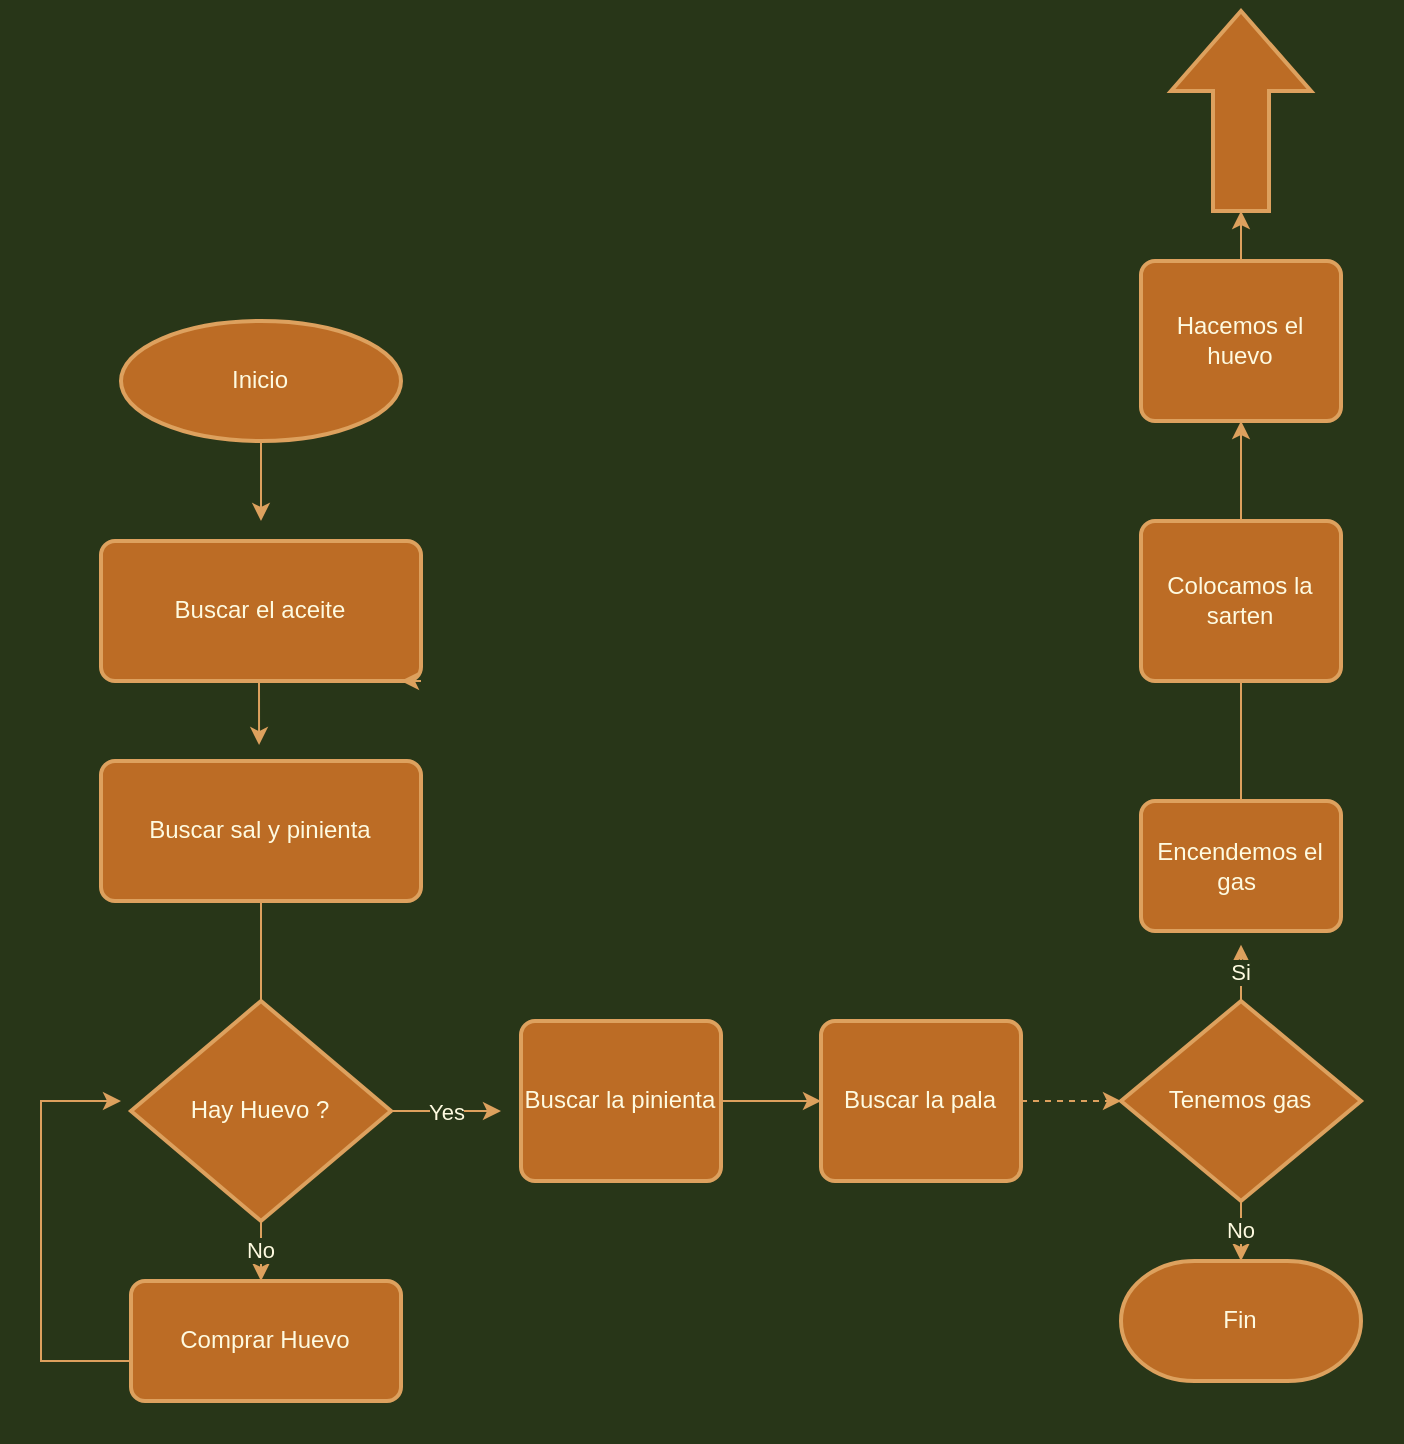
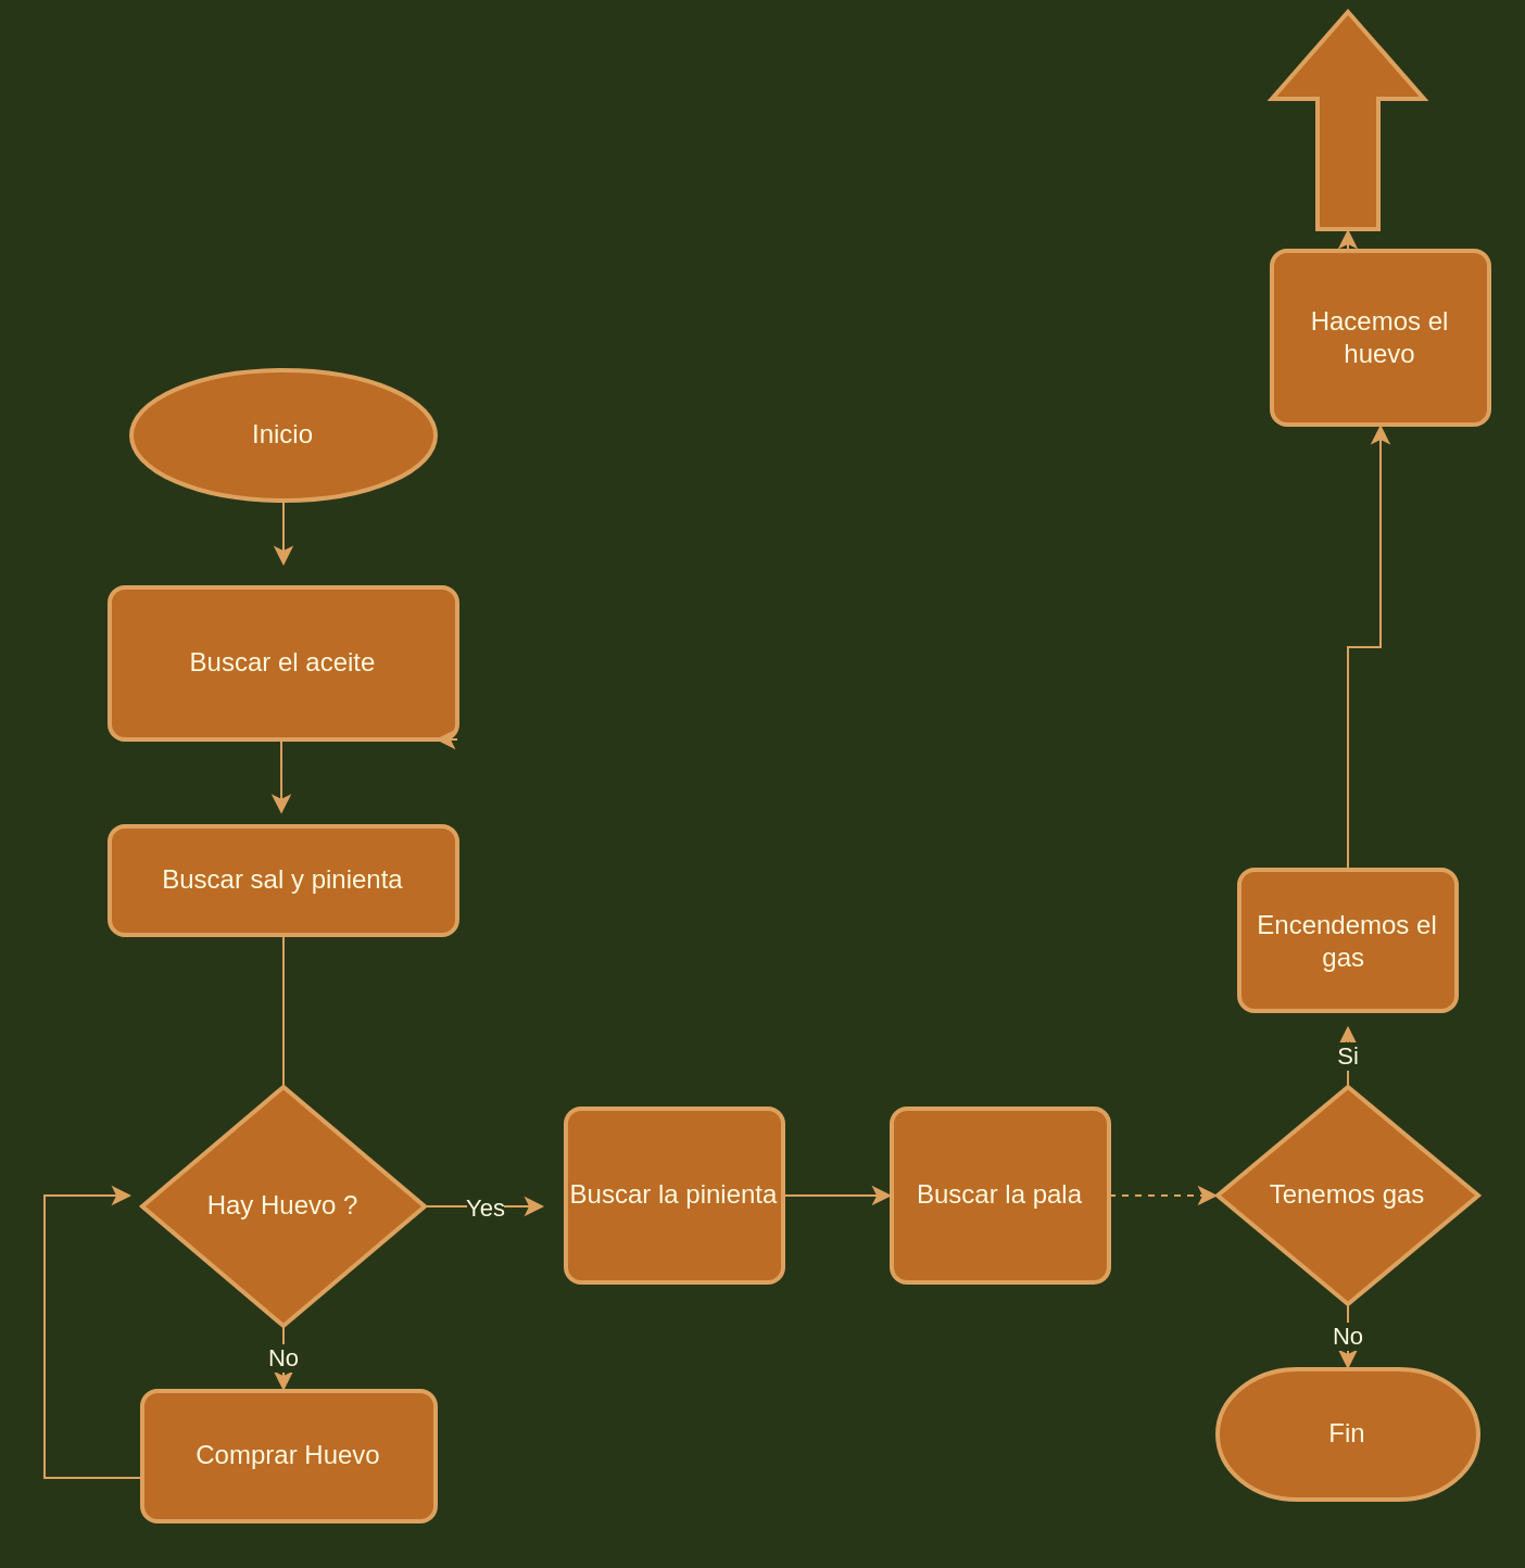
  <mxCell id="0" />
  <mxCell id="1" parent="0" />
  <mxCell id="2" style="edgeStyle=orthogonalEdgeStyle;rounded=0;orthogonalLoop=1;jettySize=auto;html=1;exitX=0.5;exitY=1;exitDx=0;exitDy=0;exitPerimeter=0;strokeColor=#DDA15E;fontColor=#FEFAE0;labelBackgroundColor=#283618;" parent="1" source="3" edge="1"><mxGeometry relative="1" as="geometry"><mxPoint x="130" y="260" as="targetPoint" /></mxGeometry></mxCell>
- <mxCell id="3" value="Inicio" style="strokeWidth=2;html=1;shape=mxgraph.flowchart.start_1;whiteSpace=wrap;fillColor=#BC6C25;strokeColor=#DDA15E;fontColor=#FEFAE0;" parent="1" vertex="1"><mxGeometry x="60" y="160" width="140" height="60" as="geometry" /></mxCell>
+ <mxCell id="3" value="Inicio" style="strokeWidth=2;html=1;shape=mxgraph.flowchart.start_1;whiteSpace=wrap;fillColor=#BC6C25;strokeColor=#DDA15E;fontColor=#FEFAE0;" parent="1" vertex="1"><mxGeometry x="60" y="170" width="140" height="60" as="geometry" /></mxCell>
  <mxCell id="4" style="edgeStyle=orthogonalEdgeStyle;rounded=0;orthogonalLoop=1;jettySize=auto;html=1;exitX=0.5;exitY=1;exitDx=0;exitDy=0;entryX=0.494;entryY=-0.114;entryDx=0;entryDy=0;entryPerimeter=0;strokeColor=#DDA15E;fontColor=#FEFAE0;labelBackgroundColor=#283618;" parent="1" source="5" target="7" edge="1"><mxGeometry relative="1" as="geometry" /></mxCell>
  <mxCell id="5" value="Buscar el aceite" style="rounded=1;whiteSpace=wrap;html=1;absoluteArcSize=1;arcSize=14;strokeWidth=2;fillColor=#BC6C25;strokeColor=#DDA15E;fontColor=#FEFAE0;" parent="1" vertex="1"><mxGeometry x="50" y="270" width="160" height="70" as="geometry" /></mxCell>
  <mxCell id="6" style="edgeStyle=orthogonalEdgeStyle;rounded=0;orthogonalLoop=1;jettySize=auto;html=1;exitX=0.5;exitY=1;exitDx=0;exitDy=0;entryX=0.5;entryY=0;entryDx=0;entryDy=0;entryPerimeter=0;strokeColor=#DDA15E;fontColor=#FEFAE0;labelBackgroundColor=#283618;endArrow=none;" parent="1" source="7" target="12" edge="1"><mxGeometry relative="1" as="geometry" /></mxCell>
- <mxCell id="7" value="Buscar sal y pinienta" style="rounded=1;whiteSpace=wrap;html=1;absoluteArcSize=1;arcSize=14;strokeWidth=2;fillColor=#BC6C25;strokeColor=#DDA15E;fontColor=#FEFAE0;" parent="1" vertex="1"><mxGeometry x="50" y="380" width="160" height="70" as="geometry" /></mxCell>
+ <mxCell id="7" value="Buscar sal y pinienta" style="rounded=1;whiteSpace=wrap;html=1;absoluteArcSize=1;arcSize=14;strokeWidth=2;fillColor=#BC6C25;strokeColor=#DDA15E;fontColor=#FEFAE0;" parent="1" vertex="1"><mxGeometry x="50" y="380" width="160" height="50" as="geometry" /></mxCell>
  <mxCell id="8" style="edgeStyle=orthogonalEdgeStyle;rounded=0;orthogonalLoop=1;jettySize=auto;html=1;exitX=1;exitY=1;exitDx=0;exitDy=0;strokeColor=#DDA15E;fontColor=#FEFAE0;labelBackgroundColor=#283618;" parent="1" source="5" edge="1"><mxGeometry relative="1" as="geometry"><mxPoint x="200" y="340" as="targetPoint" /></mxGeometry></mxCell>
  <mxCell id="9" value="Yes" style="edgeStyle=orthogonalEdgeStyle;rounded=0;orthogonalLoop=1;jettySize=auto;html=1;exitX=1;exitY=0.5;exitDx=0;exitDy=0;exitPerimeter=0;strokeColor=#DDA15E;fontColor=#FEFAE0;labelBackgroundColor=#283618;" parent="1" source="12" edge="1"><mxGeometry relative="1" as="geometry"><mxPoint x="250" y="555" as="targetPoint" /></mxGeometry></mxCell>
  <mxCell id="10" value="No" style="edgeStyle=orthogonalEdgeStyle;rounded=0;orthogonalLoop=1;jettySize=auto;html=1;exitX=0.5;exitY=1;exitDx=0;exitDy=0;exitPerimeter=0;strokeColor=#DDA15E;fontColor=#FEFAE0;labelBackgroundColor=#283618;" parent="1" source="12" edge="1"><mxGeometry relative="1" as="geometry"><mxPoint x="130" y="640" as="targetPoint" /></mxGeometry></mxCell>
  <mxCell id="11" style="edgeStyle=orthogonalEdgeStyle;rounded=0;orthogonalLoop=1;jettySize=auto;html=1;strokeColor=#DDA15E;fontColor=#FEFAE0;labelBackgroundColor=#283618;exitX=0;exitY=0.5;exitDx=0;exitDy=0;" parent="1" source="13" edge="1"><mxGeometry relative="1" as="geometry"><mxPoint x="20" y="555" as="sourcePoint" /><mxPoint x="60" y="550" as="targetPoint" /><Array as="points"><mxPoint x="65" y="680" /><mxPoint x="20" y="680" /><mxPoint x="20" y="550" /></Array></mxGeometry></mxCell>
  <mxCell id="12" value="Hay Huevo ?" style="strokeWidth=2;html=1;shape=mxgraph.flowchart.decision;whiteSpace=wrap;fillColor=#BC6C25;strokeColor=#DDA15E;fontColor=#FEFAE0;" parent="1" vertex="1"><mxGeometry x="65" y="500" width="130" height="110" as="geometry" /></mxCell>
  <mxCell id="13" value="Comprar Huevo" style="rounded=1;whiteSpace=wrap;html=1;absoluteArcSize=1;arcSize=14;strokeWidth=2;fillColor=#BC6C25;strokeColor=#DDA15E;fontColor=#FEFAE0;" parent="1" vertex="1"><mxGeometry x="65" y="640" width="135" height="60" as="geometry" /></mxCell>
  <mxCell id="14" value="" style="edgeStyle=orthogonalEdgeStyle;rounded=0;orthogonalLoop=1;jettySize=auto;html=1;strokeColor=#DDA15E;fontColor=#FEFAE0;labelBackgroundColor=#283618;" parent="1" source="15" target="17" edge="1"><mxGeometry relative="1" as="geometry" /></mxCell>
  <mxCell id="15" value="Buscar la pinienta" style="rounded=1;whiteSpace=wrap;html=1;absoluteArcSize=1;arcSize=14;strokeWidth=2;fillColor=#BC6C25;strokeColor=#DDA15E;fontColor=#FEFAE0;" parent="1" vertex="1"><mxGeometry x="260" y="510" width="100" height="80" as="geometry" /></mxCell>
  <mxCell id="16" style="edgeStyle=orthogonalEdgeStyle;rounded=0;orthogonalLoop=1;jettySize=auto;html=1;exitX=1;exitY=0.5;exitDx=0;exitDy=0;entryX=0;entryY=0.5;entryDx=0;entryDy=0;entryPerimeter=0;strokeColor=#DDA15E;fontColor=#FEFAE0;labelBackgroundColor=#283618;dashed=1;" parent="1" source="17" target="20" edge="1"><mxGeometry relative="1" as="geometry" /></mxCell>
  <mxCell id="17" value="Buscar la pala" style="rounded=1;whiteSpace=wrap;html=1;absoluteArcSize=1;arcSize=14;strokeWidth=2;fillColor=#BC6C25;strokeColor=#DDA15E;fontColor=#FEFAE0;" parent="1" vertex="1"><mxGeometry x="410" y="510" width="100" height="80" as="geometry" /></mxCell>
  <mxCell id="18" value="No" style="edgeStyle=orthogonalEdgeStyle;rounded=0;orthogonalLoop=1;jettySize=auto;html=1;strokeColor=#DDA15E;fontColor=#FEFAE0;labelBackgroundColor=#283618;" parent="1" source="20" target="21" edge="1"><mxGeometry relative="1" as="geometry" /></mxCell>
  <mxCell id="19" value="Si" style="edgeStyle=orthogonalEdgeStyle;rounded=0;orthogonalLoop=1;jettySize=auto;html=1;exitX=0.5;exitY=0;exitDx=0;exitDy=0;exitPerimeter=0;entryX=0.5;entryY=1.106;entryDx=0;entryDy=0;entryPerimeter=0;fontColor=#FEFAE0;strokeColor=#DDA15E;fillColor=#BC6C25;labelBackgroundColor=#283618;" parent="1" source="20" target="25" edge="1"><mxGeometry relative="1" as="geometry" /></mxCell>
  <mxCell id="20" value="Tenemos gas" style="strokeWidth=2;html=1;shape=mxgraph.flowchart.decision;whiteSpace=wrap;fillColor=#BC6C25;strokeColor=#DDA15E;fontColor=#FEFAE0;" parent="1" vertex="1"><mxGeometry x="560" y="500" width="120" height="100" as="geometry" /></mxCell>
  <mxCell id="21" value="Fin" style="strokeWidth=2;html=1;shape=mxgraph.flowchart.terminator;whiteSpace=wrap;fillColor=#BC6C25;strokeColor=#DDA15E;fontColor=#FEFAE0;" parent="1" vertex="1"><mxGeometry x="560" y="630" width="120" height="60" as="geometry" /></mxCell>
  <mxCell id="22" style="edgeStyle=orthogonalEdgeStyle;rounded=0;orthogonalLoop=1;jettySize=auto;html=1;exitX=0.5;exitY=0;exitDx=0;exitDy=0;entryX=0;entryY=0.5;entryDx=0;entryDy=0;entryPerimeter=0;labelBackgroundColor=#283618;strokeColor=#DDA15E;fontColor=#FEFAE0;" edge="1" parent="1" source="23" target="26"><mxGeometry relative="1" as="geometry" /></mxCell>
- <mxCell id="23" value="Hacemos el huevo" style="rounded=1;whiteSpace=wrap;html=1;absoluteArcSize=1;arcSize=14;strokeWidth=2;fontColor=#FEFAE0;fillColor=#BC6C25;strokeColor=#DDA15E;" parent="1" vertex="1"><mxGeometry x="570" y="130" width="100" height="80" as="geometry" /></mxCell>
+ <mxCell id="23" value="Hacemos el huevo" style="rounded=1;whiteSpace=wrap;html=1;absoluteArcSize=1;arcSize=14;strokeWidth=2;fontColor=#FEFAE0;fillColor=#BC6C25;strokeColor=#DDA15E;" parent="1" vertex="1"><mxGeometry x="585" y="115" width="100" height="80" as="geometry" /></mxCell>
  <mxCell id="24" value="" style="edgeStyle=orthogonalEdgeStyle;rounded=0;orthogonalLoop=1;jettySize=auto;html=1;fontColor=#FEFAE0;strokeColor=#DDA15E;fillColor=#BC6C25;labelBackgroundColor=#283618;" parent="1" source="25" target="23" edge="1"><mxGeometry relative="1" as="geometry" /></mxCell>
  <mxCell id="25" value="Encendemos el gas&amp;nbsp;" style="rounded=1;whiteSpace=wrap;html=1;absoluteArcSize=1;arcSize=14;strokeWidth=2;fontColor=#FEFAE0;fillColor=#BC6C25;strokeColor=#DDA15E;" parent="1" vertex="1"><mxGeometry x="570" y="400" width="100" height="65" as="geometry" /></mxCell>
  <mxCell id="26" value="" style="verticalLabelPosition=bottom;verticalAlign=top;html=1;strokeWidth=2;shape=mxgraph.arrows2.arrow;dy=0.6;dx=40;notch=0;fontColor=#FEFAE0;fillColor=#BC6C25;rotation=-90;strokeColor=#DDA15E;" parent="1" vertex="1"><mxGeometry x="570" y="20" width="100" height="70" as="geometry" /></mxCell>
- <mxCell id="27" value="Colocamos la sarten" style="rounded=1;whiteSpace=wrap;html=1;absoluteArcSize=1;arcSize=14;strokeWidth=2;fontColor=#FEFAE0;fillColor=#BC6C25;strokeColor=#DDA15E;" parent="1" vertex="1"><mxGeometry x="570" y="260" width="100" height="80" as="geometry" /></mxCell>
